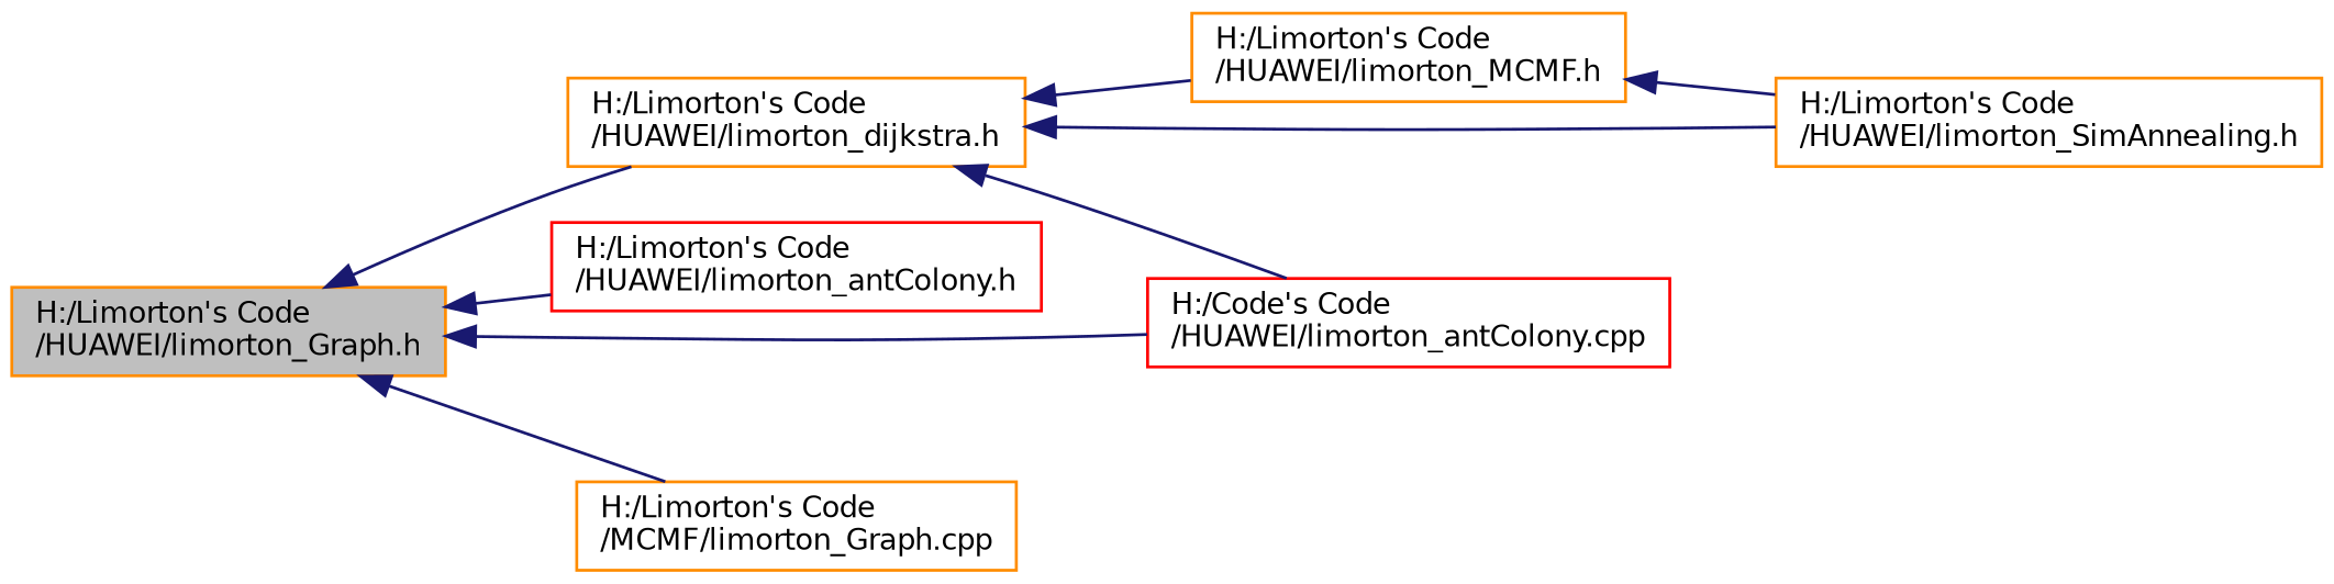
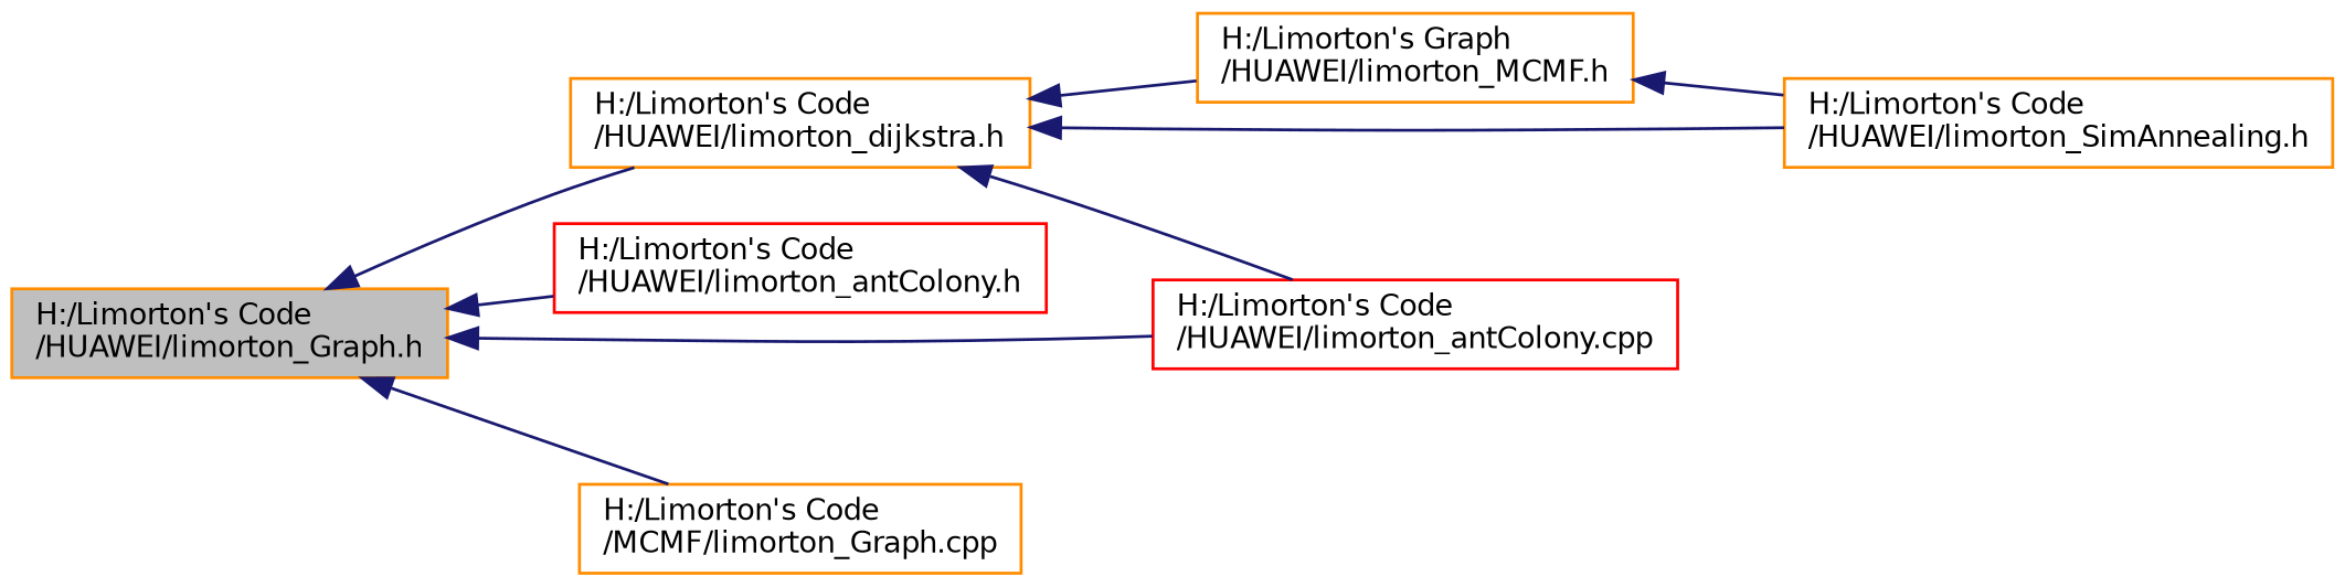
  digraph {
    rankdir=LR
    node [color=darkorange fillcolor=white fontname=Helvetica fontsize=10 shape=record style=filled]
    edge [color=midnightblue dir=back fontname=Helvetica fontsize=10 labelfontname=Helvetica labelfontsize=10 style=solid]
    n1 [fillcolor=grey75 fontcolor=black height=0.2 label="H:/Limorton's Code\l/HUAWEI/limorton_Graph.h" width=0.4]
    n2 [height=0.2 label="H:/Limorton's Code\l/HUAWEI/limorton_dijkstra.h" width=0.4]
    n3 [color=red height=0.2 label="H:/Limorton's Code\l/HUAWEI/limorton_antColony.h" width=0.4]
-   n4 [color=red height=0.2 label="H:/Code's Code\l/HUAWEI/limorton_antColony.cpp" width=0.4]
+   n4 [color=red height=0.2 label="H:/Limorton's Code\l/HUAWEI/limorton_antColony.cpp" width=0.4]
    n5 [height=0.2 label="H:/Limorton's Code\l/MCMF/limorton_Graph.cpp" width=0.4]
-   n6 [height=0.2 label="H:/Limorton's Code\l/HUAWEI/limorton_MCMF.h" width=0.4]
+   n6 [height=0.2 label="H:/Limorton's Graph\l/HUAWEI/limorton_MCMF.h" width=0.4]
    n7 [height=0.2 label="H:/Limorton's Code\l/HUAWEI/limorton_SimAnnealing.h" width=0.4]
    n1 -> n2
    n1 -> n3
    n1 -> n4
    n1 -> n5
    n2 -> n4
    n2 -> n6
    n2 -> n7
    n6 -> n7
  }
